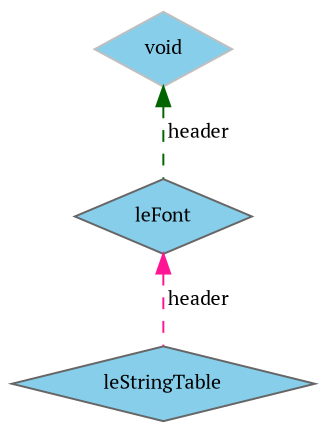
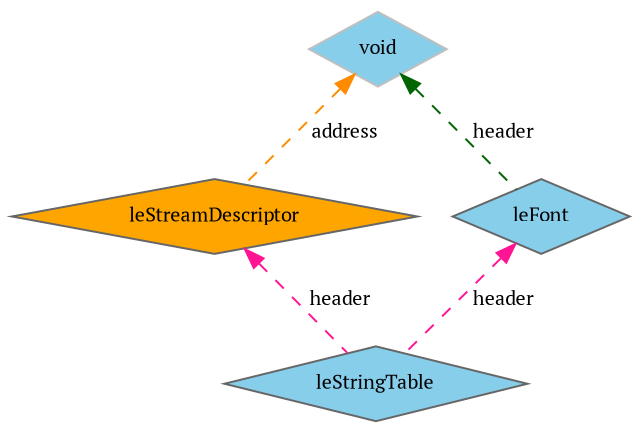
  digraph {
    fontname="PT Serif"
    node [color=gray40 fillcolor=skyblue fontname="PT Serif" fontsize=10 shape=diamond style=filled]
    edge [color=deeppink dir=back fontname="PT Serif" fontsize=10 labelfontname=Helvetica labelfontsize=10 style=dashed]
    n1 [fontcolor=black height=0.2 label=leStringTable width=0.4]
+   n2 [fillcolor=orange height=0.2 label=leStreamDescriptor width=0.4]
    n3 [height=0.2 label=leFont width=0.4]
    n4 [color=grey75 height=0.2 label=void width=0.4]
+   n2 -> n1 [label=" header"]
    n3 -> n1 [label=" header"]
+   n4 -> n2 [color=darkorange label=" address"]
    n4 -> n3 [color=darkgreen label=" header"]
  }
